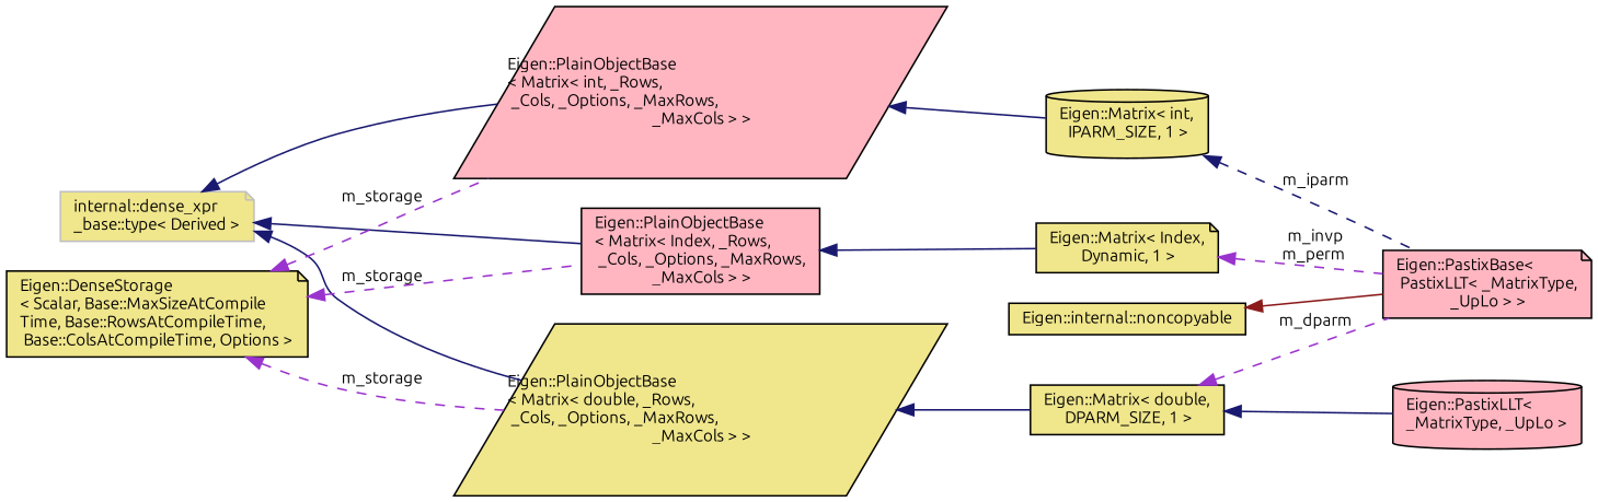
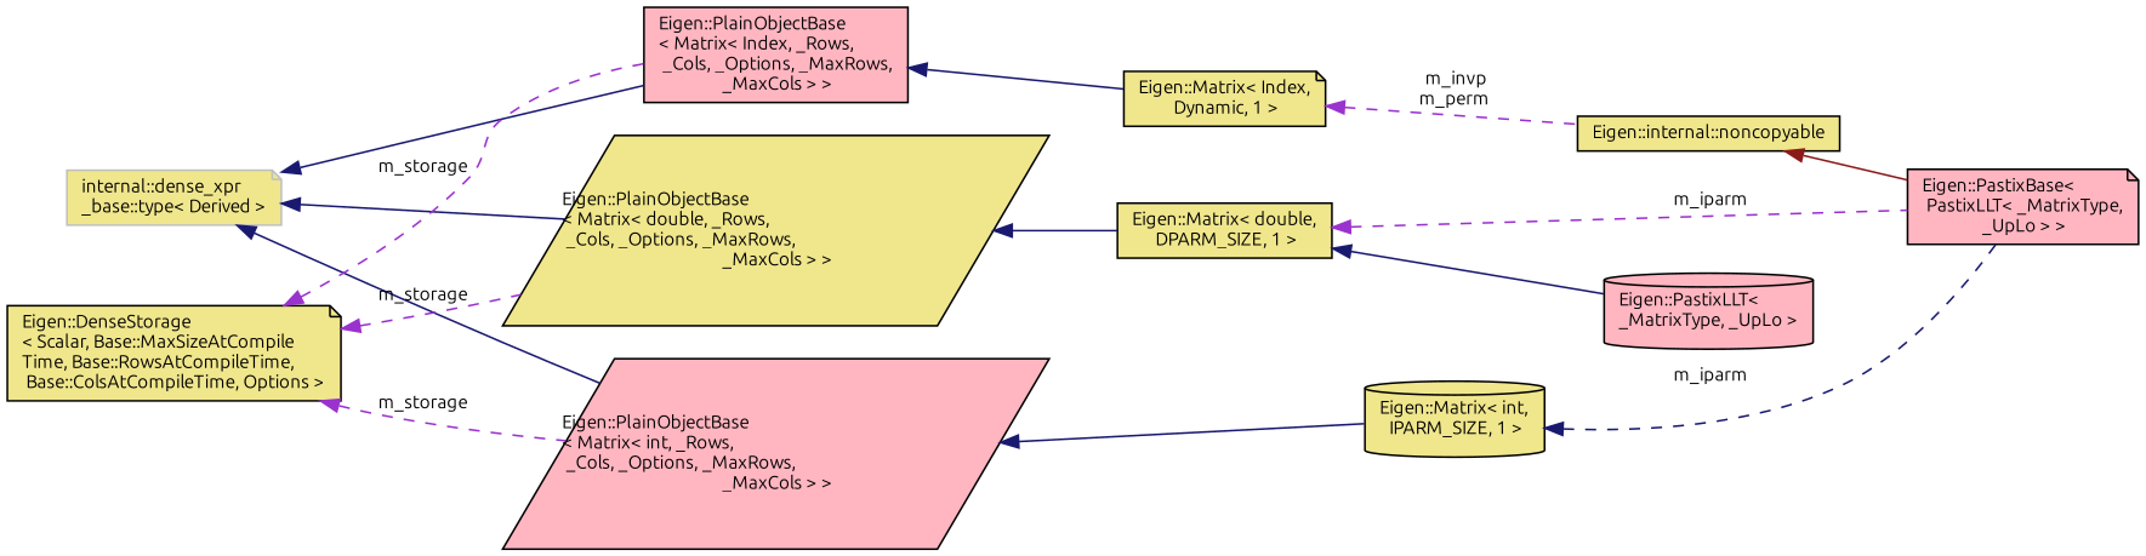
  digraph {
    fontname=Ubuntu
    rankdir=LR
    node [color=black fillcolor=khaki fontname=Ubuntu fontsize=10 shape=note style=filled]
    edge [color=midnightblue dir=back fontname=Ubuntu fontsize=10 labelfontname=Helvetica labelfontsize=10 style=solid]
    n1 [fillcolor=lightpink fontcolor=black height=0.2 label="Eigen::PastixLLT\< \l_MatrixType, _UpLo \>" shape=cylinder width=0.4]
    n2 [fillcolor=lightpink height=0.2 label="Eigen::PastixBase\<\l PastixLLT\< _MatrixType,\l _UpLo \> \>" width=0.4]
    n3 [height=0.2 label="Eigen::internal::noncopyable" shape=box width=0.4]
    n4 [height=0.2 label="Eigen::Matrix\< int,\l IPARM_SIZE, 1 \>" shape=cylinder width=0.4]
    n5 [fillcolor=lightpink height=0.2 label="Eigen::PlainObjectBase\l\< Matrix\< int, _Rows,\l _Cols, _Options, _MaxRows,\l _MaxCols \> \>" shape=parallelogram width=0.4]
    n6 [color=grey75 height=0.2 label="internal::dense_xpr\l_base::type\< Derived \>" width=0.4]
    n7 [height=0.2 label="Eigen::PlainObjectBase\l\< Matrix\< double, _Rows,\l _Cols, _Options, _MaxRows,\l _MaxCols \> \>" shape=parallelogram width=0.4]
    n8 [fillcolor=lightpink height=0.2 label="Eigen::PlainObjectBase\l\< Matrix\< Index, _Rows,\l _Cols, _Options, _MaxRows,\l _MaxCols \> \>" shape=box width=0.4]
    n9 [height=0.2 label="Eigen::Matrix\< double,\l DPARM_SIZE, 1 \>" shape=box width=0.4]
    n10 [height=0.2 label="Eigen::Matrix\< Index,\l Dynamic, 1 \>" width=0.4]
    n11 [height=0.2 label="Eigen::DenseStorage\l\< Scalar, Base::MaxSizeAtCompile\lTime, Base::RowsAtCompileTime,\l Base::ColsAtCompileTime, Options \>" width=0.4]
    n3 -> n2 [color=firebrick4]
    n4 -> n2 [label=" m_iparm" style=dashed]
    n5 -> n4
    n6 -> n5
    n6 -> n7
    n6 -> n8
    n7 -> n9
    n8 -> n10
    n9 -> n1
-   n9 -> n2 [color=darkorchid3 label=" m_dparm" style=dashed]
-   n10 -> n2 [color=darkorchid3 label=" m_invp\nm_perm" style=dashed]
+   n9 -> n2 [color=darkorchid3 label=" m_iparm" style=dashed]
+   n10 -> n3 [color=darkorchid3 label=" m_invp\nm_perm" style=dashed]
    n11 -> n5 [color=darkorchid3 label=" m_storage" style=dashed]
    n11 -> n7 [color=darkorchid3 label=" m_storage" style=dashed]
    n11 -> n8 [color=darkorchid3 label=" m_storage" style=dashed]
  }
